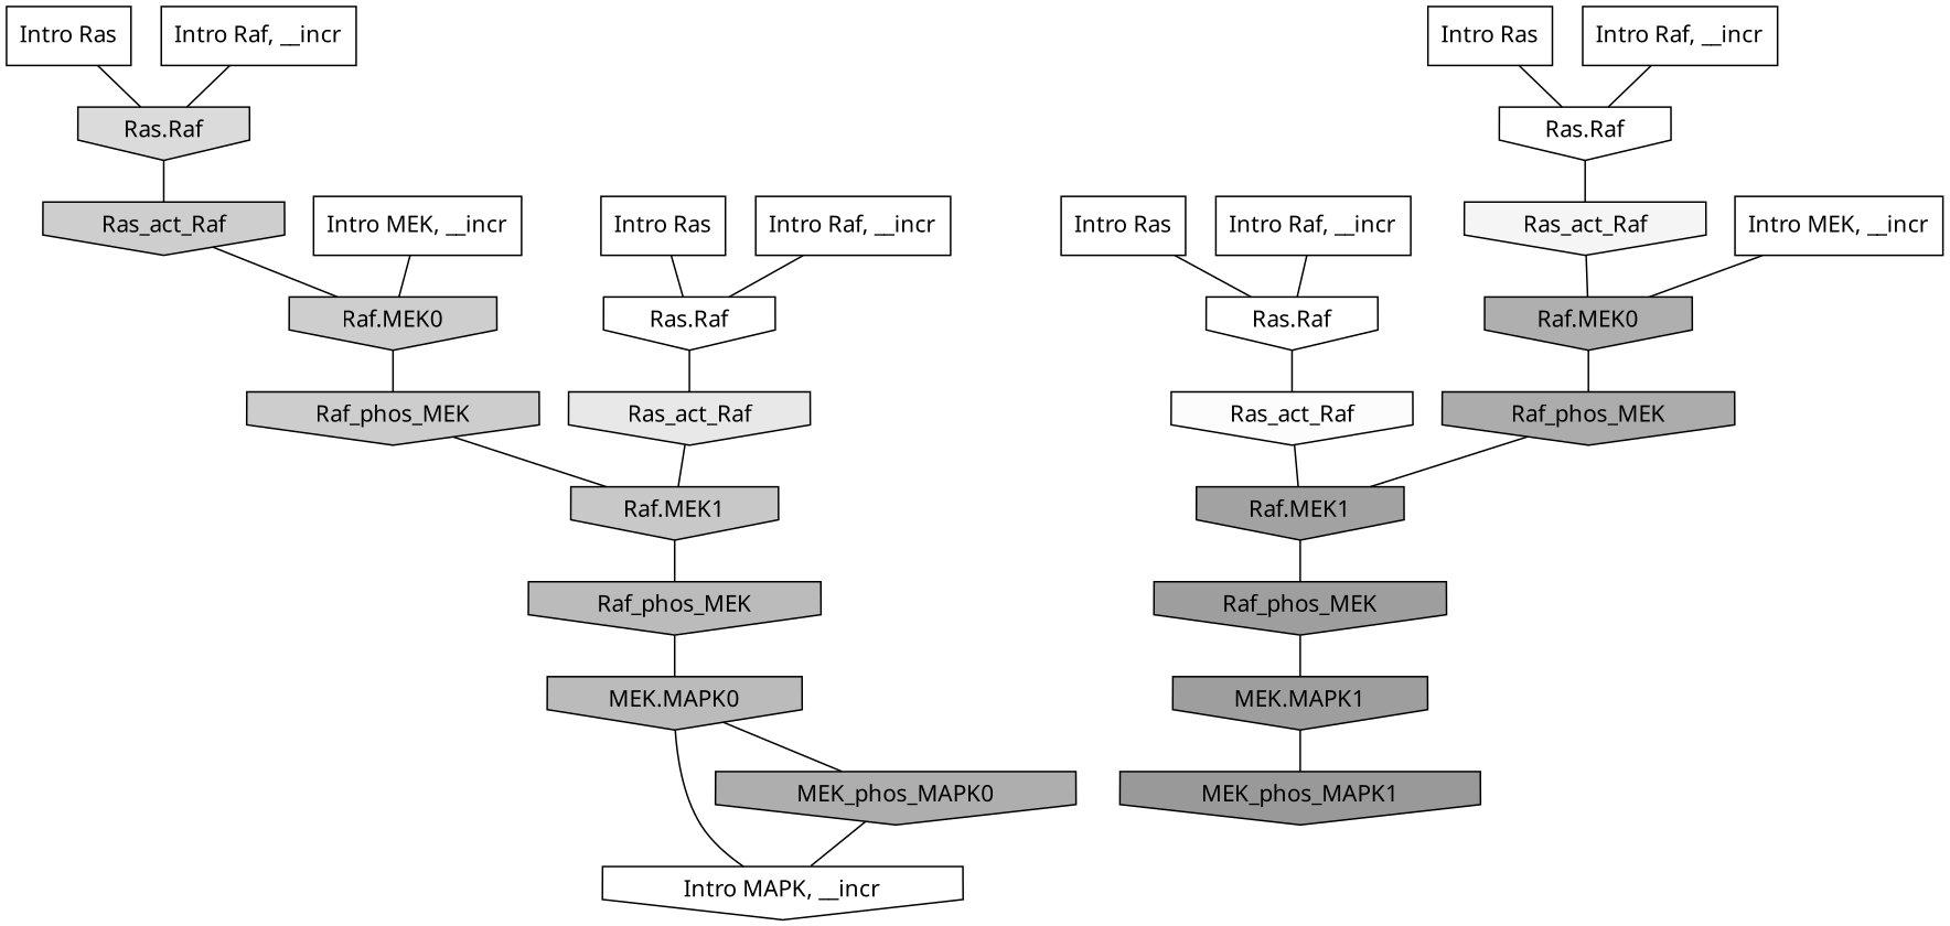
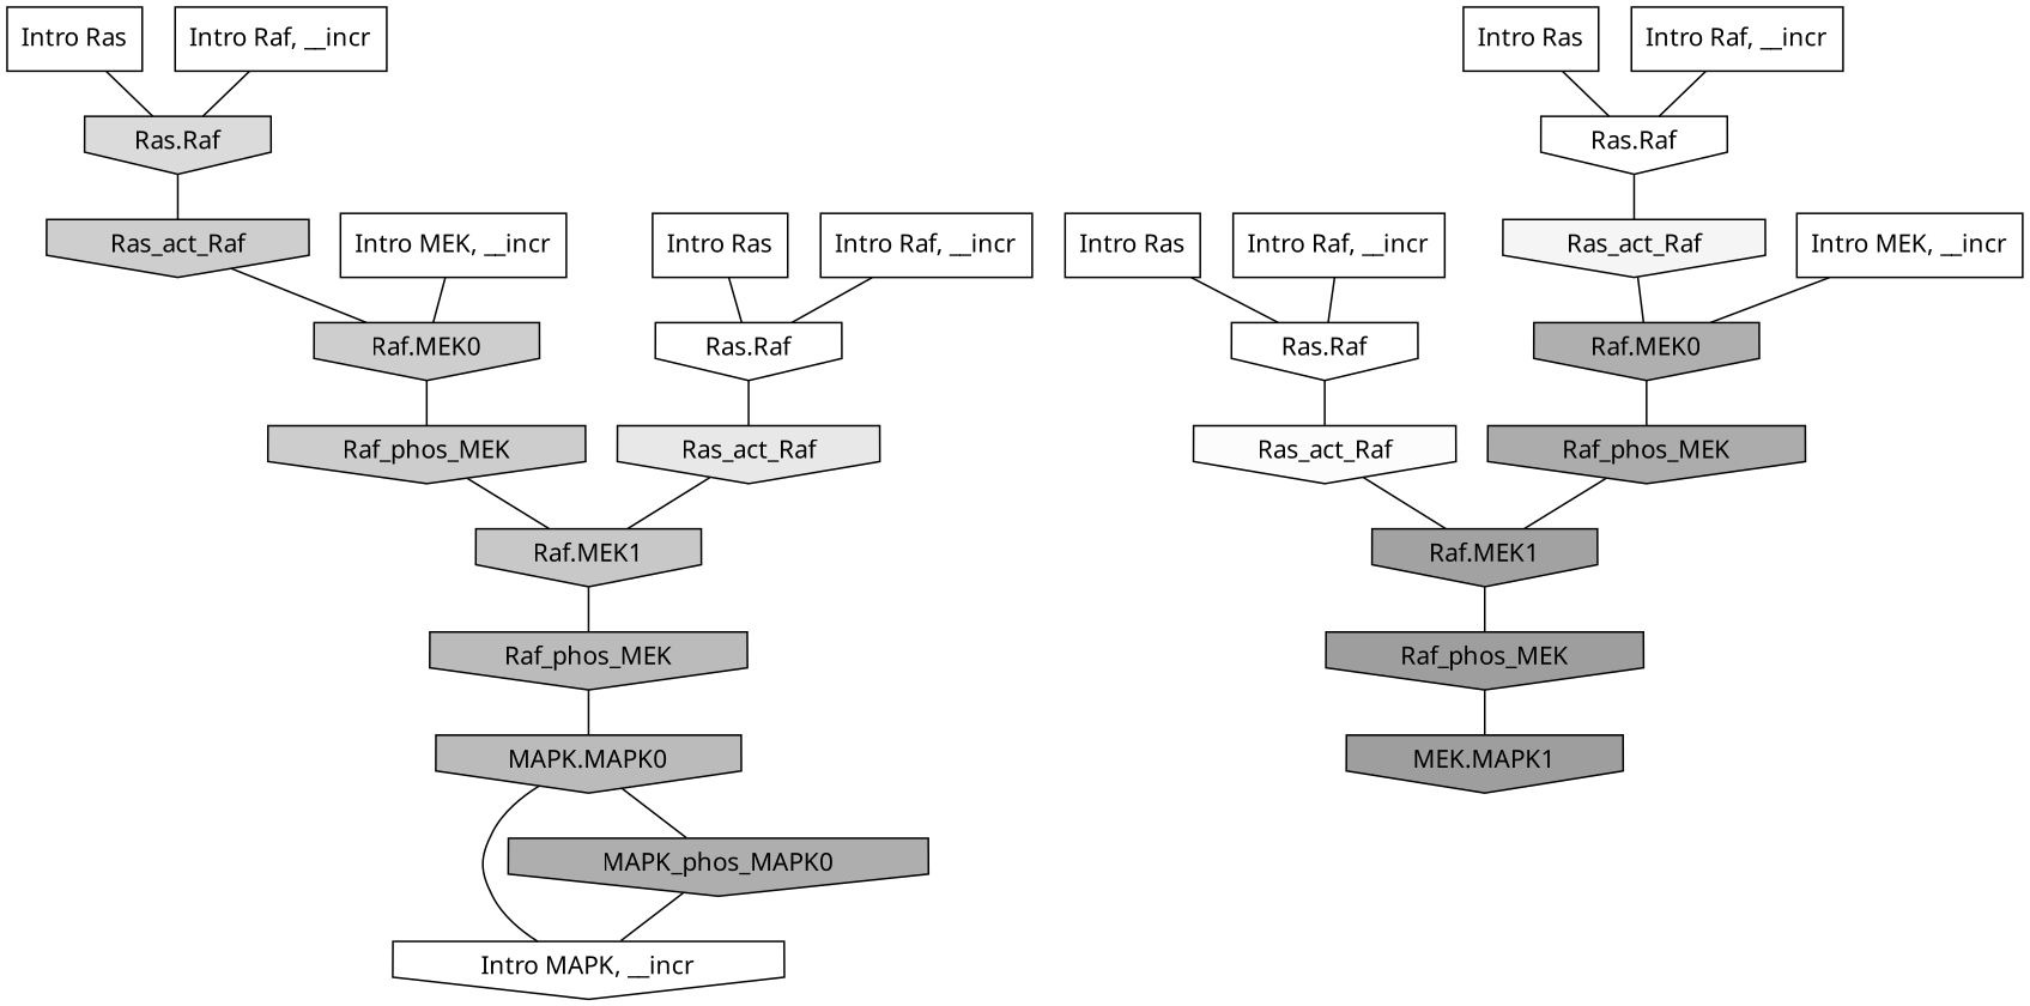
  digraph {
    fontname="Noto Sans"
    rankdir=TB
    ranksep=0.30
    node [fillcolor="0.000 0.000 1.000" fontname="Noto Sans" shape=invhouse style=filled]
    edge [color="0.000 0.000 0.000" dir=none fontname="Noto Sans"]
    n1 [label="Intro Ras" shape=rectangle]
    n2 [fillcolor="0.000 0.000 0.858" label="Ras.Raf"]
    n3 [fillcolor="0.000 0.000 0.807" label=Ras_act_Raf]
    n4 [label="Intro Ras" shape=rectangle]
    n5 [label="Ras.Raf"]
    n6 [fillcolor="0.000 0.000 0.987" label=Ras_act_Raf]
    n7 [label="Intro Ras" shape=rectangle]
    n8 [label="Ras.Raf"]
    n9 [fillcolor="0.000 0.000 0.908" label=Ras_act_Raf]
    n10 [label="Intro Ras" shape=rectangle]
    n11 [label="Ras.Raf"]
    n12 [fillcolor="0.000 0.000 0.959" label=Ras_act_Raf]
    n13 [label="Intro Raf, __incr" shape=rectangle]
    n14 [label="Intro Raf, __incr" shape=rectangle]
    n15 [label="Intro Raf, __incr" shape=rectangle]
    n16 [label="Intro Raf, __incr" shape=rectangle]
    n17 [label="Intro MEK, __incr" shape=rectangle]
    n18 [fillcolor="0.000 0.000 0.687" label="Raf.MEK0"]
    n19 [fillcolor="0.000 0.000 0.674" label=Raf_phos_MEK]
    n20 [label="Intro MEK, __incr" shape=rectangle]
    n21 [fillcolor="0.000 0.000 0.807" label="Raf.MEK0"]
    n22 [fillcolor="0.000 0.000 0.804" label=Raf_phos_MEK]
    n23 [label="Intro MAPK, __incr"]
-   n24 [fillcolor="0.000 0.000 0.732" label="MEK.MAPK0"]
-   n25 [fillcolor="0.000 0.000 0.680" label=MEK_phos_MAPK0]
+   n24 [fillcolor="0.000 0.000 0.732" label="MAPK.MAPK0"]
+   n25 [fillcolor="0.000 0.000 0.680" label=MAPK_phos_MAPK0]
    n26 [fillcolor="0.000 0.000 0.783" label="Raf.MEK1"]
    n27 [fillcolor="0.000 0.000 0.634" label="Raf.MEK1"]
    n28 [fillcolor="0.000 0.000 0.621" label=Raf_phos_MEK]
    n29 [fillcolor="0.000 0.000 0.732" label=Raf_phos_MEK]
    n30 [fillcolor="0.000 0.000 0.621" label="MEK.MAPK1"]
-   n31 [fillcolor="0.000 0.000 0.600" label=MEK_phos_MAPK1]
    n1 -> n2
    n2 -> n3
    n3 -> n21
    n4 -> n5
    n5 -> n6
    n6 -> n27
    n7 -> n8
    n8 -> n9
    n9 -> n26
    n10 -> n11
    n11 -> n12
    n12 -> n18
    n13 -> n11
    n14 -> n2
    n15 -> n8
    n16 -> n5
    n17 -> n18
    n18 -> n19
    n19 -> n27
    n20 -> n21
    n21 -> n22
    n22 -> n26
    n23 -> n24
    n24 -> n25
    n25 -> n23
    n26 -> n29
    n27 -> n28
    n28 -> n30
    n29 -> n24
-   n30 -> n31
  }
